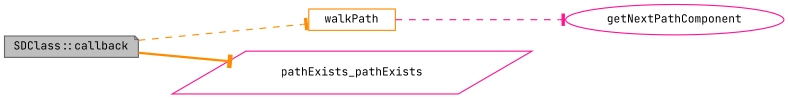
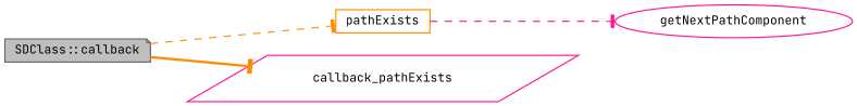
  digraph {
    fontname="JetBrains Mono"
    rankdir=LR
    node [color=deeppink fillcolor=white fontname="JetBrains Mono" fontsize=10 style=filled]
    edge [arrowhead=tee color=darkorange fontname="JetBrains Mono" fontsize=10 labelfontname=Helvetica labelfontsize=10 style=dashed]
    n1 [color=gray40 fillcolor=grey75 fontcolor=black height=0.2 label="SDClass::callback" shape=note width=0.4]
-   n2 [color=darkorange height=0.2 label=walkPath shape=box width=0.4]
-   n3 [height=0.2 label=pathExists_pathExists shape=parallelogram width=0.4]
+   n2 [color=darkorange height=0.2 label=pathExists shape=box width=0.4]
+   n3 [height=0.2 label=callback_pathExists shape=parallelogram width=0.4]
    n4 [height=0.2 label=getNextPathComponent shape=ellipse width=0.4]
    n1 -> n2
    n1 -> n3 [style=bold]
    n2 -> n4 [color=deeppink]
  }
